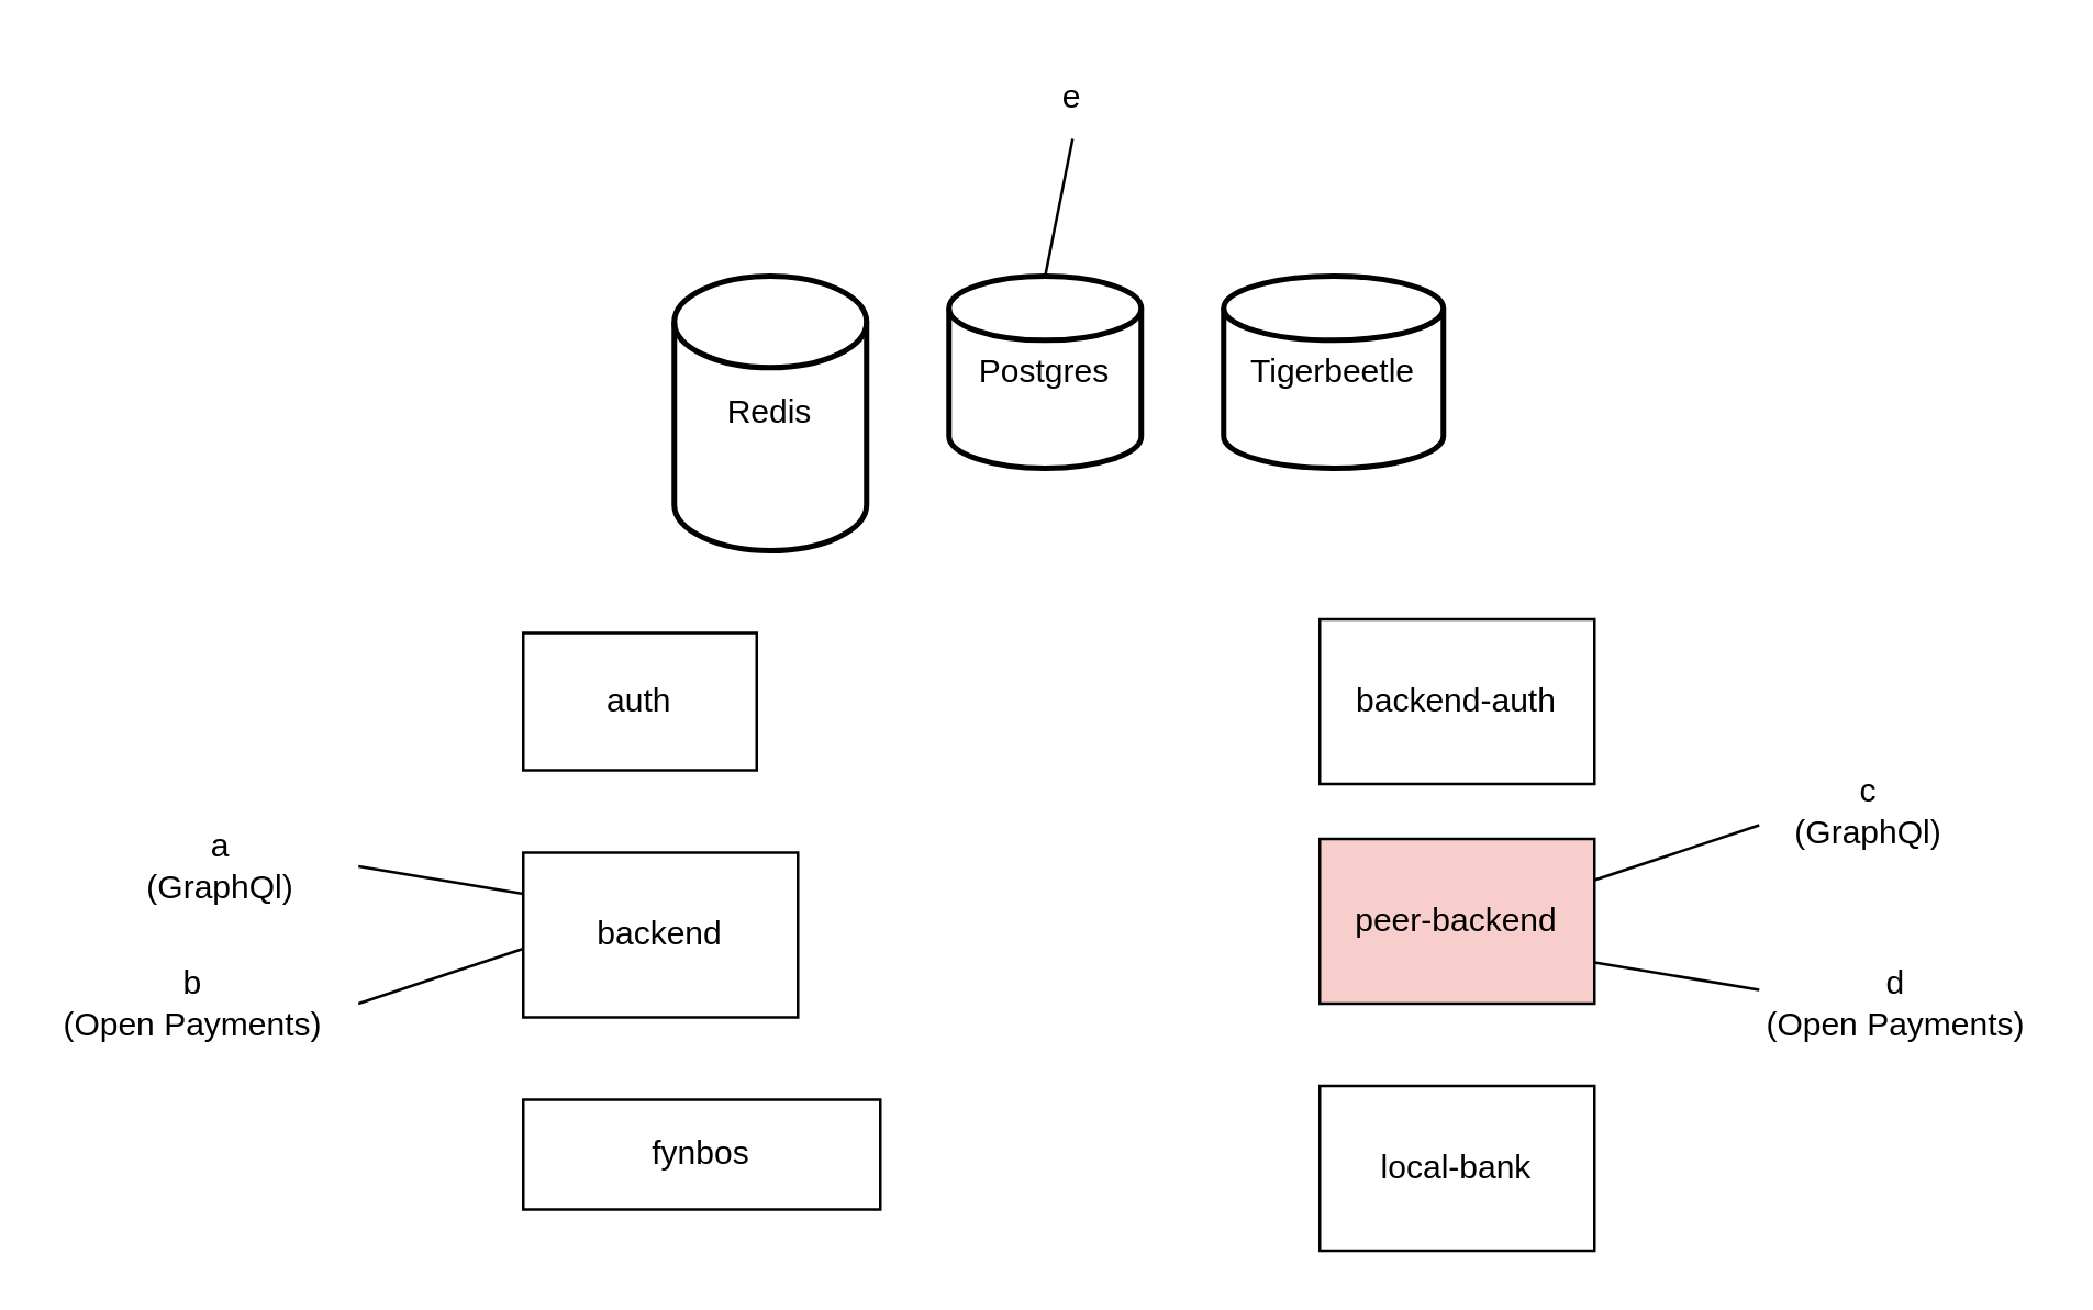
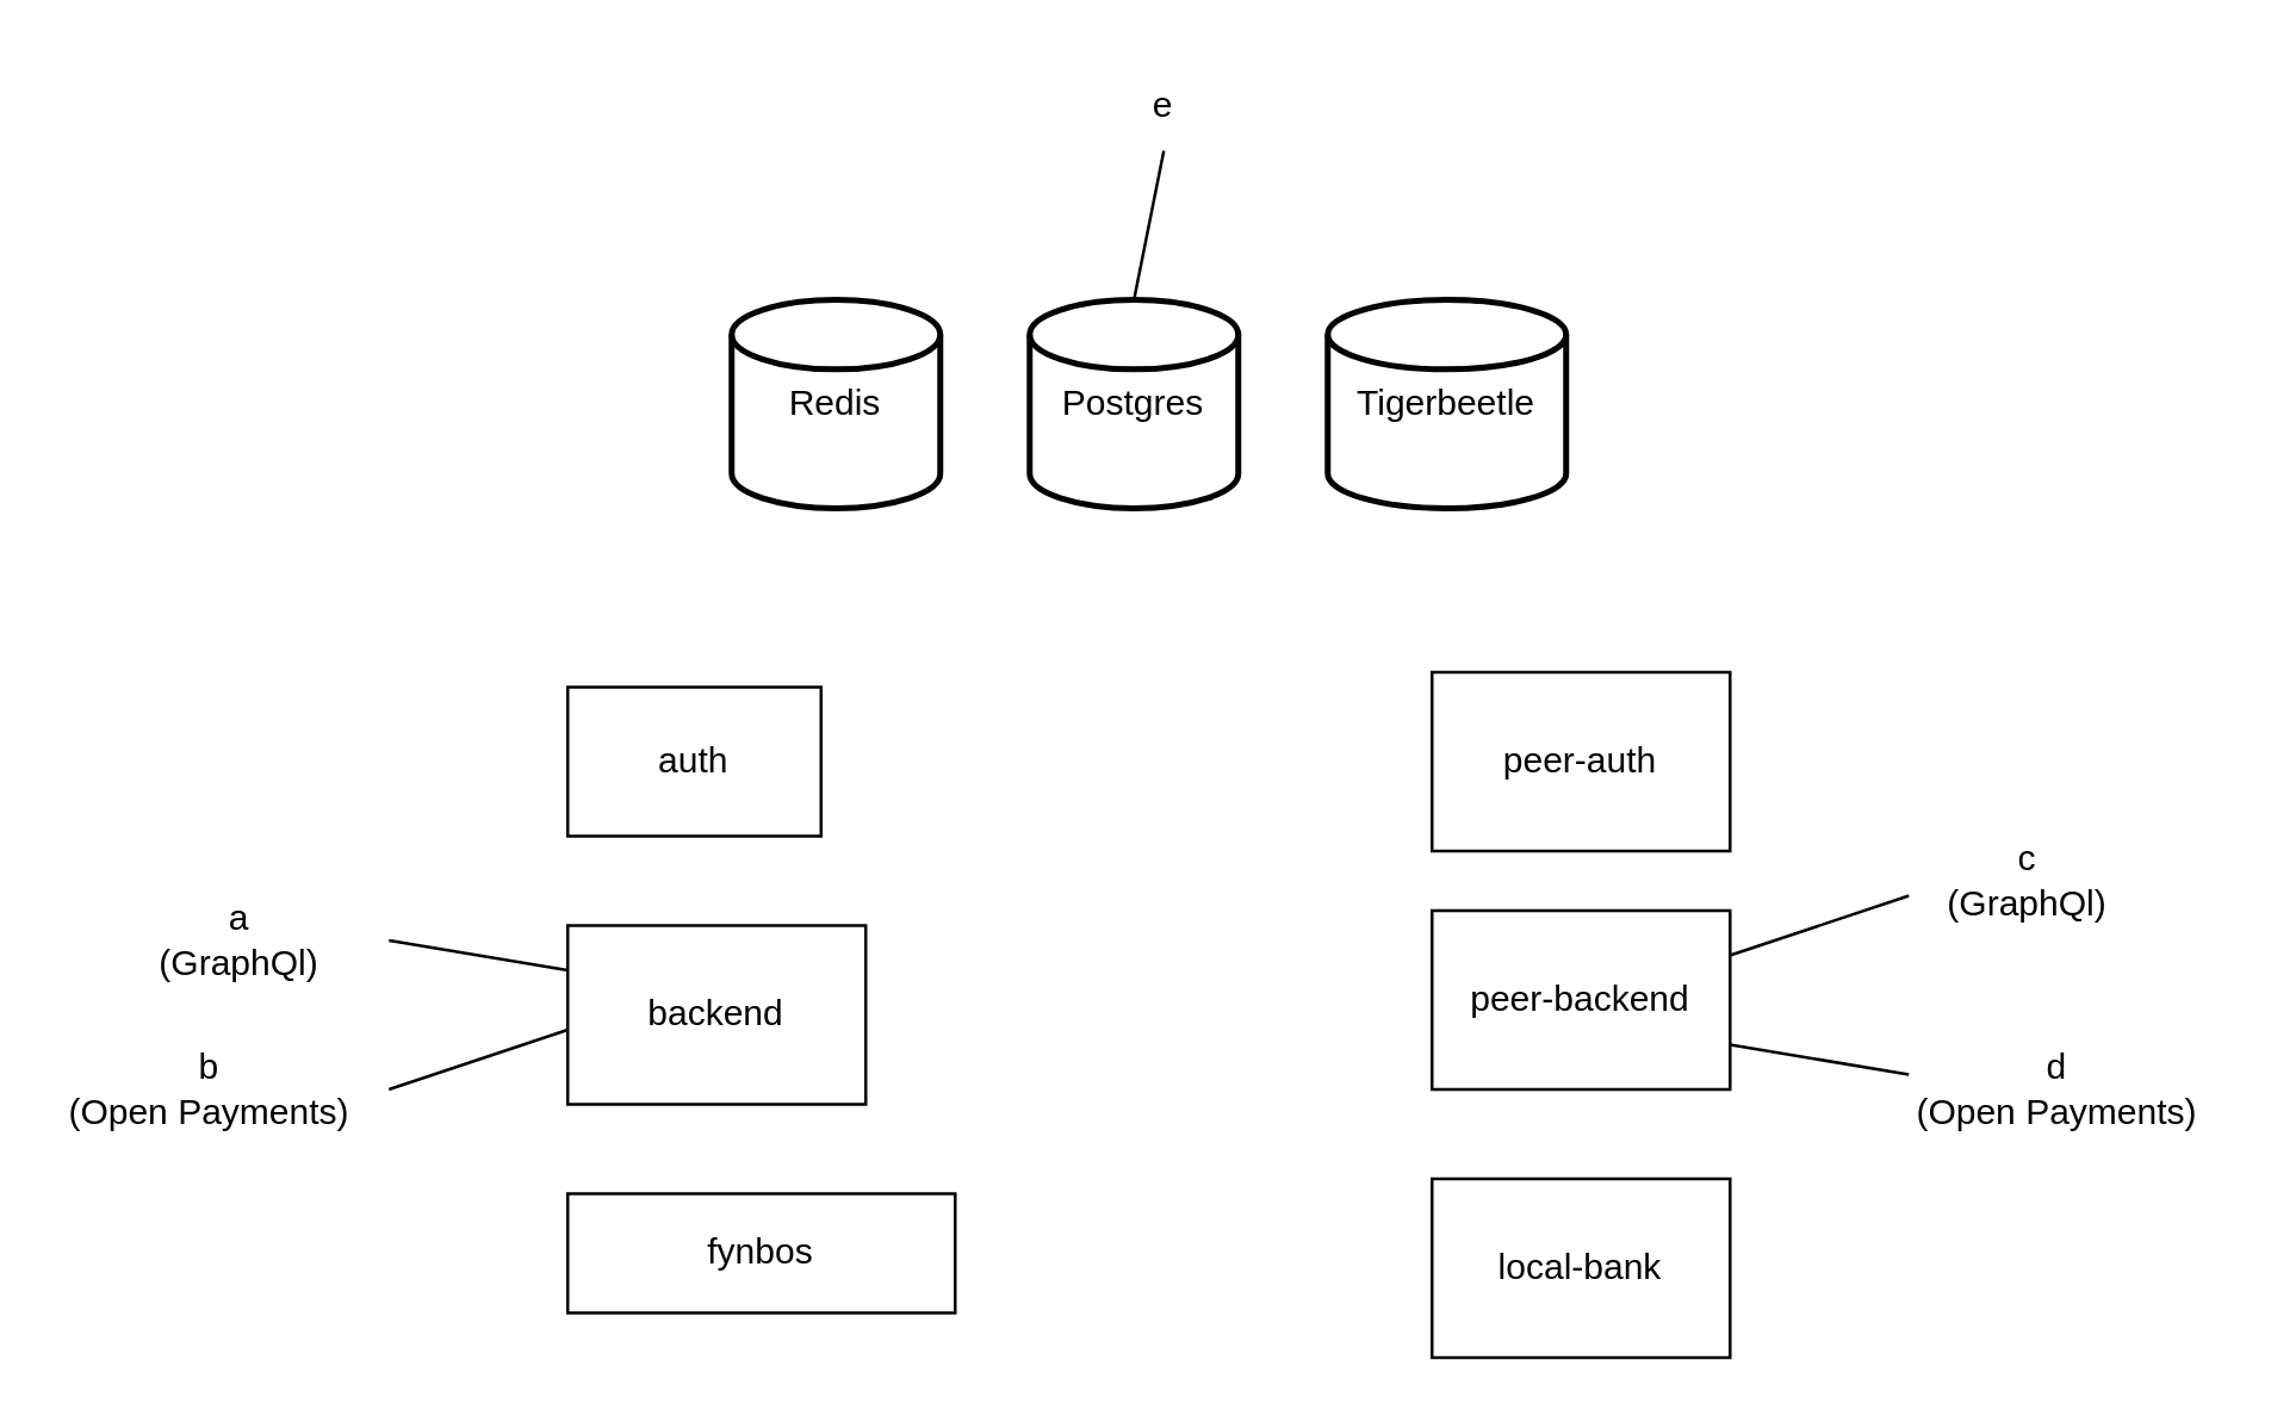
  <mxCell id="0" />
  <mxCell id="1" parent="0" />
  <mxCell id="2" value="Postgres" style="strokeWidth=2;html=1;shape=mxgraph.flowchart.database;whiteSpace=wrap;" vertex="1" parent="1"><mxGeometry x="345" y="100" width="70" height="70" as="geometry" /></mxCell>
  <mxCell id="3" value="Tigerbeetle" style="strokeWidth=2;html=1;shape=mxgraph.flowchart.database;whiteSpace=wrap;" vertex="1" parent="1"><mxGeometry x="445" y="100" width="80" height="70" as="geometry" /></mxCell>
- <mxCell id="4" value="Redis" style="strokeWidth=2;html=1;shape=mxgraph.flowchart.database;whiteSpace=wrap;" vertex="1" parent="1"><mxGeometry x="245" y="100" width="70" height="100" as="geometry" /></mxCell>
+ <mxCell id="4" value="Redis" style="strokeWidth=2;html=1;shape=mxgraph.flowchart.database;whiteSpace=wrap;" vertex="1" parent="1"><mxGeometry x="245" y="100" width="70" height="70" as="geometry" /></mxCell>
  <mxCell id="5" value="auth" style="rounded=0;whiteSpace=wrap;html=1;" vertex="1" parent="1"><mxGeometry x="190" y="230" width="85" height="50" as="geometry" /></mxCell>
  <mxCell id="6" value="backend" style="rounded=0;whiteSpace=wrap;html=1;" vertex="1" parent="1"><mxGeometry x="190" y="310" width="100" height="60" as="geometry" /></mxCell>
  <mxCell id="7" value="fynbos" style="rounded=0;whiteSpace=wrap;html=1;" vertex="1" parent="1"><mxGeometry x="190" y="400" width="130" height="40" as="geometry" /></mxCell>
- <mxCell id="8" value="backend-auth" style="rounded=0;whiteSpace=wrap;html=1;" vertex="1" parent="1"><mxGeometry x="480" y="225" width="100" height="60" as="geometry" /></mxCell>
- <mxCell id="9" value="peer-backend" style="rounded=0;whiteSpace=wrap;html=1;fillColor=#f8cecc;" vertex="1" parent="1"><mxGeometry x="480" y="305" width="100" height="60" as="geometry" /></mxCell>
+ <mxCell id="8" value="peer-auth" style="rounded=0;whiteSpace=wrap;html=1;" vertex="1" parent="1"><mxGeometry x="480" y="225" width="100" height="60" as="geometry" /></mxCell>
+ <mxCell id="9" value="peer-backend" style="rounded=0;whiteSpace=wrap;html=1;" vertex="1" parent="1"><mxGeometry x="480" y="305" width="100" height="60" as="geometry" /></mxCell>
  <mxCell id="10" value="local-bank" style="rounded=0;whiteSpace=wrap;html=1;" vertex="1" parent="1"><mxGeometry x="480" y="395" width="100" height="60" as="geometry" /></mxCell>
  <mxCell id="11" value="" style="endArrow=none;html=1;rounded=0;" edge="1" parent="1"><mxGeometry width="50" height="50" relative="1" as="geometry"><mxPoint x="580" y="320" as="sourcePoint" /><mxPoint x="640" y="300" as="targetPoint" /></mxGeometry></mxCell>
  <mxCell id="12" value="" style="endArrow=none;html=1;rounded=0;" edge="1" parent="1"><mxGeometry width="50" height="50" relative="1" as="geometry"><mxPoint x="580" y="350" as="sourcePoint" /><mxPoint x="640" y="360" as="targetPoint" /></mxGeometry></mxCell>
  <mxCell id="13" value="c (GraphQl)" style="text;html=1;strokeColor=none;fillColor=none;align=center;verticalAlign=middle;whiteSpace=wrap;rounded=0;" vertex="1" parent="1"><mxGeometry x="650" y="280" width="60" height="30" as="geometry" /></mxCell>
  <mxCell id="14" value="&lt;div&gt;d&lt;/div&gt;&lt;div&gt;(Open Payments)&lt;/div&gt;" style="text;html=1;strokeColor=none;fillColor=none;align=center;verticalAlign=middle;whiteSpace=wrap;rounded=0;" vertex="1" parent="1"><mxGeometry x="640" y="350" width="100" height="30" as="geometry" /></mxCell>
  <mxCell id="15" value="" style="endArrow=none;html=1;rounded=0;" edge="1" parent="1"><mxGeometry width="50" height="50" relative="1" as="geometry"><mxPoint x="130" y="365" as="sourcePoint" /><mxPoint x="190" y="345" as="targetPoint" /></mxGeometry></mxCell>
  <mxCell id="16" value="" style="endArrow=none;html=1;rounded=0;" edge="1" parent="1"><mxGeometry width="50" height="50" relative="1" as="geometry"><mxPoint x="130" y="315" as="sourcePoint" /><mxPoint x="190" y="325" as="targetPoint" /></mxGeometry></mxCell>
  <mxCell id="17" value="a (GraphQl)" style="text;html=1;strokeColor=none;fillColor=none;align=center;verticalAlign=middle;whiteSpace=wrap;rounded=0;" vertex="1" parent="1"><mxGeometry x="50" y="300" width="60" height="30" as="geometry" /></mxCell>
  <mxCell id="18" value="&lt;div&gt;b&lt;/div&gt;&lt;div&gt;(Open Payments)&lt;/div&gt;" style="text;html=1;strokeColor=none;fillColor=none;align=center;verticalAlign=middle;whiteSpace=wrap;rounded=0;" vertex="1" parent="1"><mxGeometry x="20" y="350" width="100" height="30" as="geometry" /></mxCell>
  <mxCell id="19" value="" style="endArrow=none;html=1;rounded=0;" edge="1" parent="1"><mxGeometry width="50" height="50" relative="1" as="geometry"><mxPoint x="380" y="100" as="sourcePoint" /><mxPoint x="390" y="50" as="targetPoint" /></mxGeometry></mxCell>
  <mxCell id="20" value="e" style="text;html=1;strokeColor=none;fillColor=none;align=center;verticalAlign=middle;whiteSpace=wrap;rounded=0;" vertex="1" parent="1"><mxGeometry x="360" y="20" width="60" height="30" as="geometry" /></mxCell>
